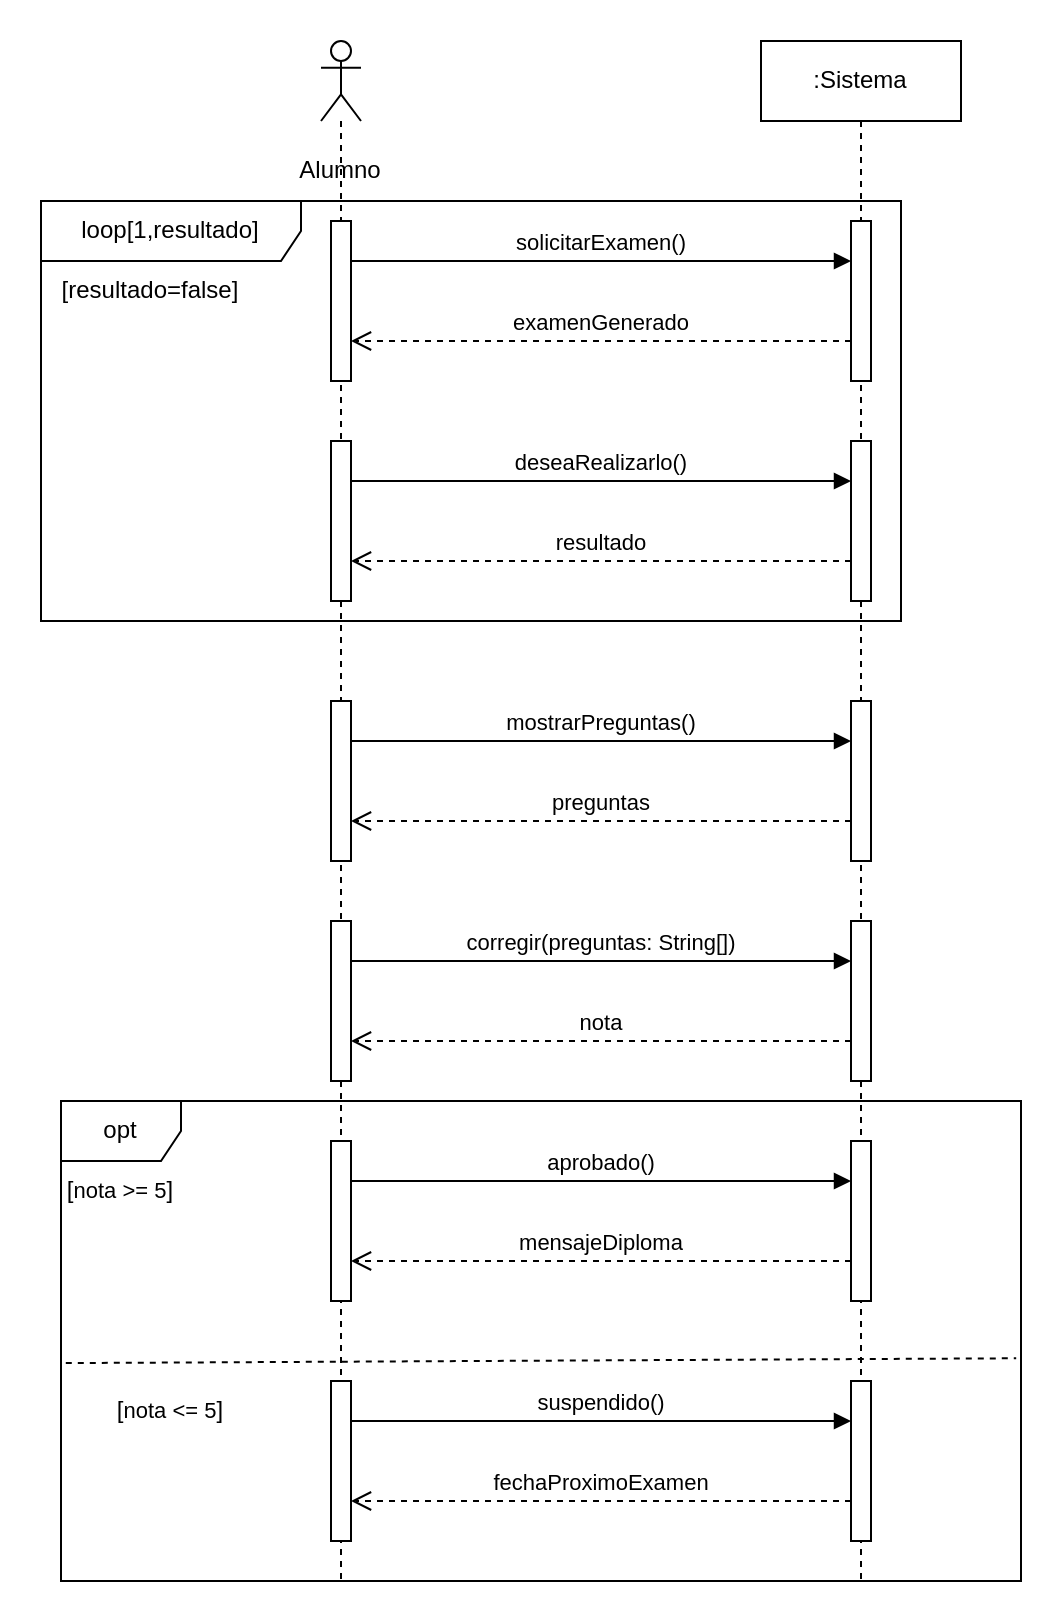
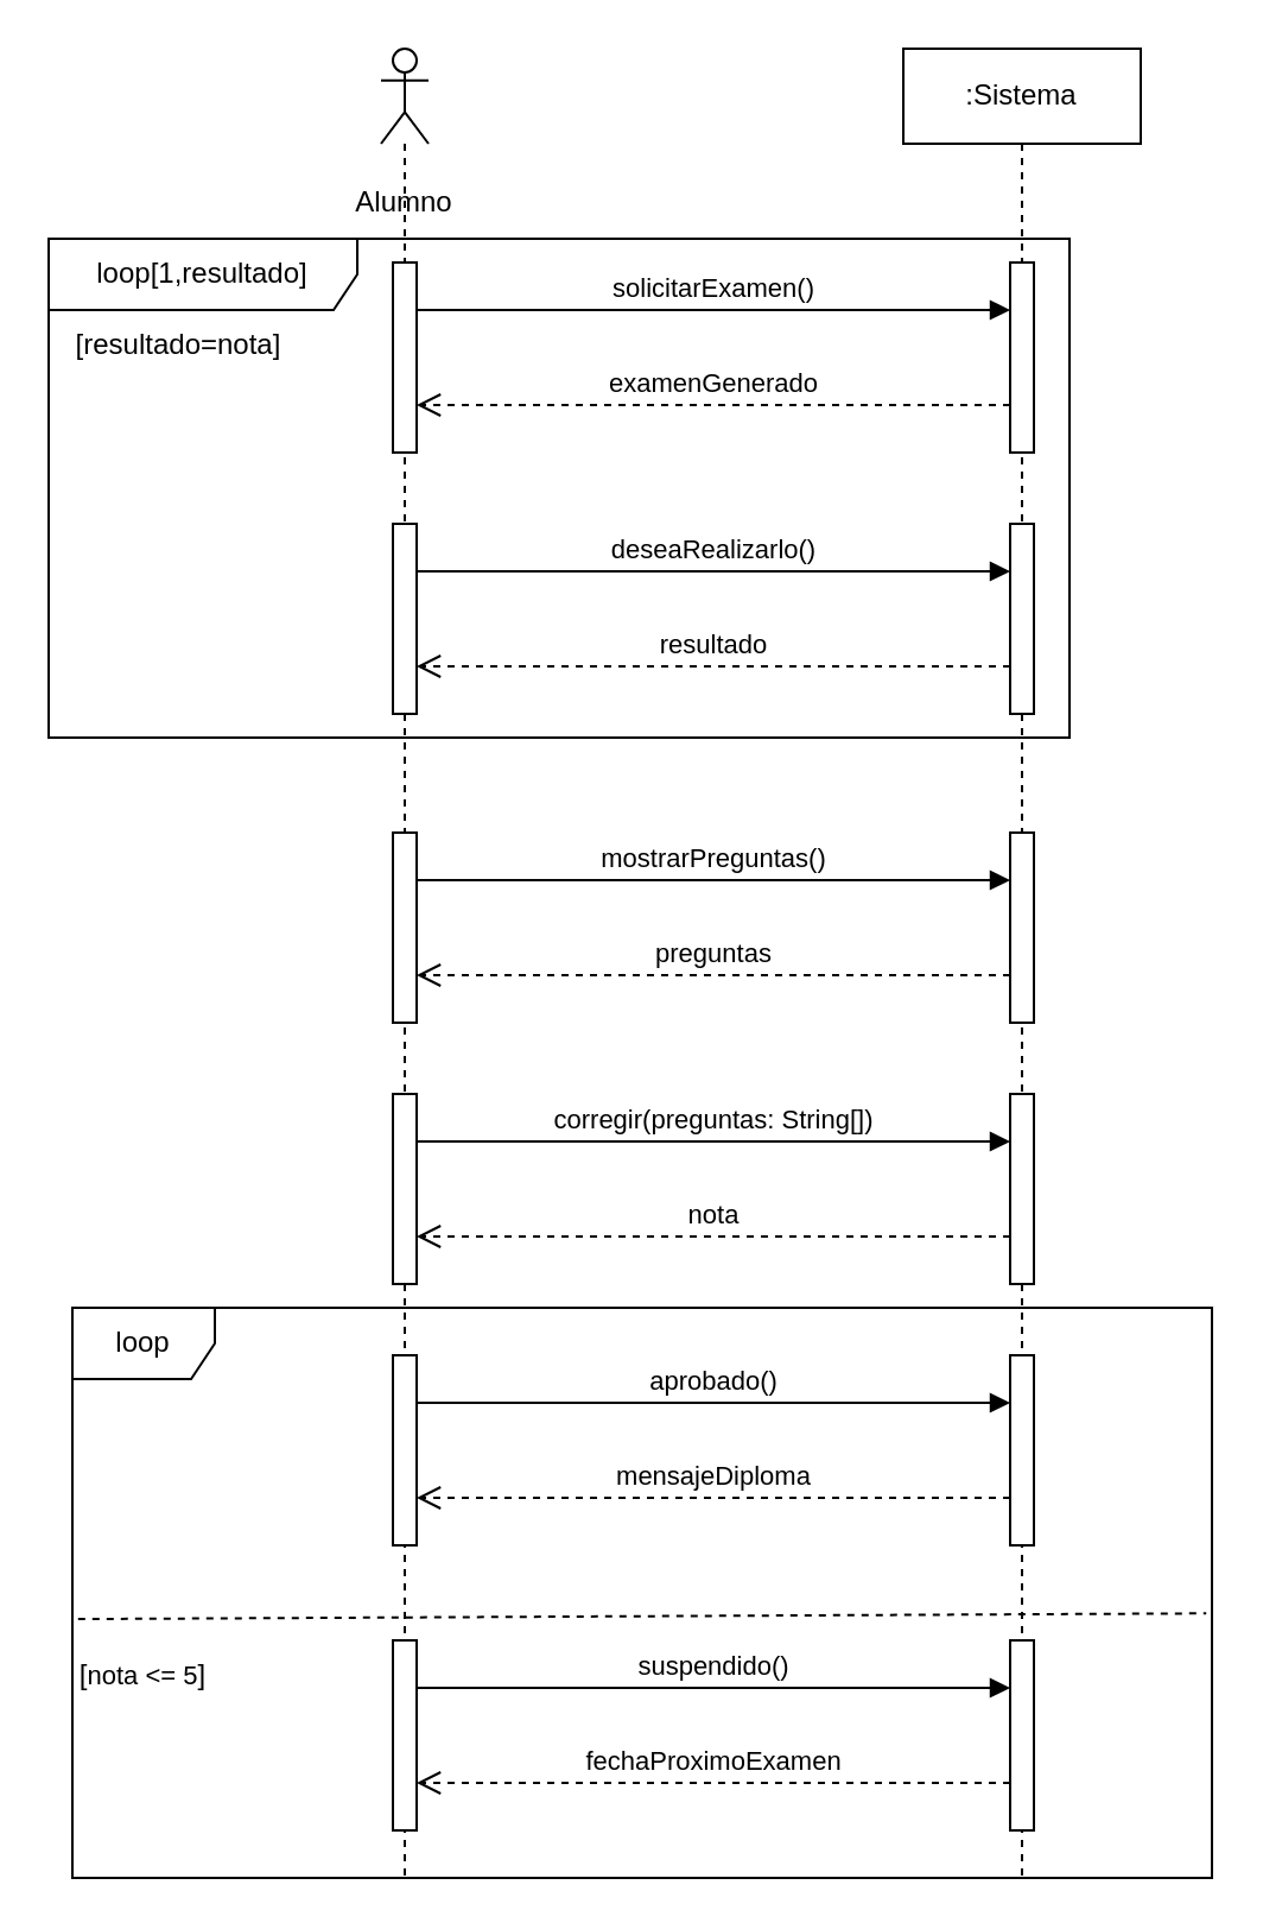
  <mxCell id="0" />
  <mxCell id="1" parent="0" />
  <mxCell id="2" value="" style="shape=umlLifeline;perimeter=lifelinePerimeter;whiteSpace=wrap;html=1;container=1;dropTarget=0;collapsible=0;recursiveResize=0;outlineConnect=0;portConstraint=eastwest;newEdgeStyle={&quot;curved&quot;:0,&quot;rounded&quot;:0};participant=umlActor;" vertex="1" parent="1"><mxGeometry x="160" y="20" width="20" height="770" as="geometry" /></mxCell>
  <mxCell id="3" value="" style="html=1;points=[[0,0,0,0,5],[0,1,0,0,-5],[1,0,0,0,5],[1,1,0,0,-5]];perimeter=orthogonalPerimeter;outlineConnect=0;targetShapes=umlLifeline;portConstraint=eastwest;newEdgeStyle={&quot;curved&quot;:0,&quot;rounded&quot;:0};" vertex="1" parent="2"><mxGeometry x="5" y="90" width="10" height="80" as="geometry" /></mxCell>
  <mxCell id="4" value="" style="html=1;points=[[0,0,0,0,5],[0,1,0,0,-5],[1,0,0,0,5],[1,1,0,0,-5]];perimeter=orthogonalPerimeter;outlineConnect=0;targetShapes=umlLifeline;portConstraint=eastwest;newEdgeStyle={&quot;curved&quot;:0,&quot;rounded&quot;:0};" vertex="1" parent="2"><mxGeometry x="5" y="200" width="10" height="80" as="geometry" /></mxCell>
  <mxCell id="5" value="" style="html=1;points=[[0,0,0,0,5],[0,1,0,0,-5],[1,0,0,0,5],[1,1,0,0,-5]];perimeter=orthogonalPerimeter;outlineConnect=0;targetShapes=umlLifeline;portConstraint=eastwest;newEdgeStyle={&quot;curved&quot;:0,&quot;rounded&quot;:0};" vertex="1" parent="2"><mxGeometry x="5" y="330" width="10" height="80" as="geometry" /></mxCell>
  <mxCell id="6" value=":Sistema" style="shape=umlLifeline;perimeter=lifelinePerimeter;whiteSpace=wrap;html=1;container=1;dropTarget=0;collapsible=0;recursiveResize=0;outlineConnect=0;portConstraint=eastwest;newEdgeStyle={&quot;curved&quot;:0,&quot;rounded&quot;:0};" vertex="1" parent="1"><mxGeometry x="380" y="20" width="100" height="770" as="geometry" /></mxCell>
  <mxCell id="7" value="" style="html=1;points=[[0,0,0,0,5],[0,1,0,0,-5],[1,0,0,0,5],[1,1,0,0,-5]];perimeter=orthogonalPerimeter;outlineConnect=0;targetShapes=umlLifeline;portConstraint=eastwest;newEdgeStyle={&quot;curved&quot;:0,&quot;rounded&quot;:0};" vertex="1" parent="6"><mxGeometry x="45" y="90" width="10" height="80" as="geometry" /></mxCell>
  <mxCell id="8" value="Alumno" style="text;html=1;align=center;verticalAlign=middle;whiteSpace=wrap;rounded=0;" vertex="1" parent="1"><mxGeometry x="140" y="70" width="60" height="30" as="geometry" /></mxCell>
  <mxCell id="9" value="solicitarExamen()" style="html=1;verticalAlign=bottom;endArrow=block;curved=0;rounded=0;" edge="1" parent="1"><mxGeometry width="80" relative="1" as="geometry"><mxPoint x="175" y="130" as="sourcePoint" /><mxPoint x="425" y="130" as="targetPoint" /></mxGeometry></mxCell>
  <mxCell id="10" value="examenGenerado" style="html=1;verticalAlign=bottom;endArrow=open;dashed=1;endSize=8;curved=0;rounded=0;" edge="1" parent="1"><mxGeometry relative="1" as="geometry"><mxPoint x="425" y="170" as="sourcePoint" /><mxPoint x="175" y="170" as="targetPoint" /></mxGeometry></mxCell>
  <mxCell id="11" value="" style="html=1;points=[[0,0,0,0,5],[0,1,0,0,-5],[1,0,0,0,5],[1,1,0,0,-5]];perimeter=orthogonalPerimeter;outlineConnect=0;targetShapes=umlLifeline;portConstraint=eastwest;newEdgeStyle={&quot;curved&quot;:0,&quot;rounded&quot;:0};" vertex="1" parent="1"><mxGeometry x="425" y="220" width="10" height="80" as="geometry" /></mxCell>
  <mxCell id="12" value="deseaRealizarlo()" style="html=1;verticalAlign=bottom;endArrow=block;curved=0;rounded=0;" edge="1" parent="1"><mxGeometry width="80" relative="1" as="geometry"><mxPoint x="175" y="240" as="sourcePoint" /><mxPoint x="425" y="240" as="targetPoint" /></mxGeometry></mxCell>
  <mxCell id="13" value="resultado" style="html=1;verticalAlign=bottom;endArrow=open;dashed=1;endSize=8;curved=0;rounded=0;" edge="1" parent="1"><mxGeometry relative="1" as="geometry"><mxPoint x="425" y="280" as="sourcePoint" /><mxPoint x="175" y="280" as="targetPoint" /></mxGeometry></mxCell>
  <mxCell id="14" value="loop[1,resultado]" style="shape=umlFrame;whiteSpace=wrap;html=1;pointerEvents=0;width=130;height=30;" vertex="1" parent="1"><mxGeometry x="20" y="100" width="430" height="210" as="geometry" /></mxCell>
- <mxCell id="15" value="[resultado=false]" style="text;html=1;align=center;verticalAlign=middle;whiteSpace=wrap;rounded=0;" vertex="1" parent="1"><mxGeometry x="20" y="130" width="110" height="30" as="geometry" /></mxCell>
+ <mxCell id="15" value="[resultado=nota]" style="text;html=1;align=center;verticalAlign=middle;whiteSpace=wrap;rounded=0;" vertex="1" parent="1"><mxGeometry x="20" y="130" width="110" height="30" as="geometry" /></mxCell>
  <mxCell id="16" value="" style="html=1;points=[[0,0,0,0,5],[0,1,0,0,-5],[1,0,0,0,5],[1,1,0,0,-5]];perimeter=orthogonalPerimeter;outlineConnect=0;targetShapes=umlLifeline;portConstraint=eastwest;newEdgeStyle={&quot;curved&quot;:0,&quot;rounded&quot;:0};" vertex="1" parent="1"><mxGeometry x="425" y="350" width="10" height="80" as="geometry" /></mxCell>
  <mxCell id="17" value="mostrarPreguntas()" style="html=1;verticalAlign=bottom;endArrow=block;curved=0;rounded=0;" edge="1" parent="1"><mxGeometry width="80" relative="1" as="geometry"><mxPoint x="175" y="370" as="sourcePoint" /><mxPoint x="425" y="370" as="targetPoint" /></mxGeometry></mxCell>
  <mxCell id="18" value="preguntas" style="html=1;verticalAlign=bottom;endArrow=open;dashed=1;endSize=8;curved=0;rounded=0;" edge="1" parent="1"><mxGeometry relative="1" as="geometry"><mxPoint x="425" y="410" as="sourcePoint" /><mxPoint x="175" y="410" as="targetPoint" /></mxGeometry></mxCell>
  <mxCell id="19" value="" style="html=1;points=[[0,0,0,0,5],[0,1,0,0,-5],[1,0,0,0,5],[1,1,0,0,-5]];perimeter=orthogonalPerimeter;outlineConnect=0;targetShapes=umlLifeline;portConstraint=eastwest;newEdgeStyle={&quot;curved&quot;:0,&quot;rounded&quot;:0};" vertex="1" parent="1"><mxGeometry x="165" y="460" width="10" height="80" as="geometry" /></mxCell>
  <mxCell id="20" value="" style="html=1;points=[[0,0,0,0,5],[0,1,0,0,-5],[1,0,0,0,5],[1,1,0,0,-5]];perimeter=orthogonalPerimeter;outlineConnect=0;targetShapes=umlLifeline;portConstraint=eastwest;newEdgeStyle={&quot;curved&quot;:0,&quot;rounded&quot;:0};" vertex="1" parent="1"><mxGeometry x="425" y="460" width="10" height="80" as="geometry" /></mxCell>
  <mxCell id="21" value="corregir(preguntas: String[])" style="html=1;verticalAlign=bottom;endArrow=block;curved=0;rounded=0;" edge="1" parent="1"><mxGeometry width="80" relative="1" as="geometry"><mxPoint x="175" y="480" as="sourcePoint" /><mxPoint x="425" y="480" as="targetPoint" /></mxGeometry></mxCell>
  <mxCell id="22" value="nota" style="html=1;verticalAlign=bottom;endArrow=open;dashed=1;endSize=8;curved=0;rounded=0;" edge="1" parent="1"><mxGeometry relative="1" as="geometry"><mxPoint x="425" y="520" as="sourcePoint" /><mxPoint x="175" y="520" as="targetPoint" /></mxGeometry></mxCell>
  <mxCell id="23" value="" style="html=1;points=[[0,0,0,0,5],[0,1,0,0,-5],[1,0,0,0,5],[1,1,0,0,-5]];perimeter=orthogonalPerimeter;outlineConnect=0;targetShapes=umlLifeline;portConstraint=eastwest;newEdgeStyle={&quot;curved&quot;:0,&quot;rounded&quot;:0};" vertex="1" parent="1"><mxGeometry x="165" y="570" width="10" height="80" as="geometry" /></mxCell>
  <mxCell id="24" value="" style="html=1;points=[[0,0,0,0,5],[0,1,0,0,-5],[1,0,0,0,5],[1,1,0,0,-5]];perimeter=orthogonalPerimeter;outlineConnect=0;targetShapes=umlLifeline;portConstraint=eastwest;newEdgeStyle={&quot;curved&quot;:0,&quot;rounded&quot;:0};" vertex="1" parent="1"><mxGeometry x="165" y="690" width="10" height="80" as="geometry" /></mxCell>
  <mxCell id="25" value="" style="html=1;points=[[0,0,0,0,5],[0,1,0,0,-5],[1,0,0,0,5],[1,1,0,0,-5]];perimeter=orthogonalPerimeter;outlineConnect=0;targetShapes=umlLifeline;portConstraint=eastwest;newEdgeStyle={&quot;curved&quot;:0,&quot;rounded&quot;:0};" vertex="1" parent="1"><mxGeometry x="425" y="690" width="10" height="80" as="geometry" /></mxCell>
  <mxCell id="26" value="" style="html=1;points=[[0,0,0,0,5],[0,1,0,0,-5],[1,0,0,0,5],[1,1,0,0,-5]];perimeter=orthogonalPerimeter;outlineConnect=0;targetShapes=umlLifeline;portConstraint=eastwest;newEdgeStyle={&quot;curved&quot;:0,&quot;rounded&quot;:0};" vertex="1" parent="1"><mxGeometry x="425" y="570" width="10" height="80" as="geometry" /></mxCell>
  <mxCell id="27" value="aprobado()" style="html=1;verticalAlign=bottom;endArrow=block;curved=0;rounded=0;" edge="1" parent="1"><mxGeometry width="80" relative="1" as="geometry"><mxPoint x="175" y="590" as="sourcePoint" /><mxPoint x="425" y="590" as="targetPoint" /></mxGeometry></mxCell>
  <mxCell id="28" value="mensajeDiploma" style="html=1;verticalAlign=bottom;endArrow=open;dashed=1;endSize=8;curved=0;rounded=0;" edge="1" parent="1"><mxGeometry relative="1" as="geometry"><mxPoint x="425" y="630" as="sourcePoint" /><mxPoint x="175" y="630" as="targetPoint" /></mxGeometry></mxCell>
  <mxCell id="29" value="suspendido()" style="html=1;verticalAlign=bottom;endArrow=block;curved=0;rounded=0;" edge="1" parent="1"><mxGeometry width="80" relative="1" as="geometry"><mxPoint x="175" y="710" as="sourcePoint" /><mxPoint x="425" y="710" as="targetPoint" /></mxGeometry></mxCell>
  <mxCell id="30" value="fechaProximoExamen" style="html=1;verticalAlign=bottom;endArrow=open;dashed=1;endSize=8;curved=0;rounded=0;" edge="1" parent="1"><mxGeometry relative="1" as="geometry"><mxPoint x="425" y="750" as="sourcePoint" /><mxPoint x="175" y="750" as="targetPoint" /></mxGeometry></mxCell>
- <mxCell id="31" value="opt" style="shape=umlFrame;whiteSpace=wrap;html=1;pointerEvents=0;" vertex="1" parent="1"><mxGeometry x="30" y="550" width="480" height="240" as="geometry" /></mxCell>
+ <mxCell id="31" value="loop" style="shape=umlFrame;whiteSpace=wrap;html=1;pointerEvents=0;" vertex="1" parent="1"><mxGeometry x="30" y="550" width="480" height="240" as="geometry" /></mxCell>
  <mxCell id="32" value="" style="endArrow=none;dashed=1;html=1;rounded=0;exitX=0.005;exitY=0.546;exitDx=0;exitDy=0;exitPerimeter=0;entryX=0.995;entryY=0.536;entryDx=0;entryDy=0;entryPerimeter=0;" edge="1" parent="1" source="31" target="31"><mxGeometry width="50" height="50" relative="1" as="geometry"><mxPoint x="240" y="620" as="sourcePoint" /><mxPoint x="290" y="570" as="targetPoint" /></mxGeometry></mxCell>
- <mxCell id="33" value="[&lt;span style=&quot;font-size: 11px; text-wrap-mode: nowrap; background-color: rgb(255, 255, 255);&quot;&gt;nota &amp;gt;= 5&lt;/span&gt;]" style="text;html=1;align=center;verticalAlign=middle;whiteSpace=wrap;rounded=0;" vertex="1" parent="1"><mxGeometry x="30" y="580" width="60" height="30" as="geometry" /></mxCell>
- <mxCell id="34" value="[&lt;span style=&quot;font-size: 11px; text-wrap-mode: nowrap; background-color: rgb(255, 255, 255);&quot;&gt;nota &amp;lt;= 5&lt;/span&gt;]" style="text;html=1;align=center;verticalAlign=middle;whiteSpace=wrap;rounded=0;" vertex="1" parent="1"><mxGeometry x="55" y="690" width="60" height="30" as="geometry" /></mxCell>
+ <mxCell id="34" value="[&lt;span style=&quot;font-size: 11px; text-wrap-mode: nowrap; background-color: rgb(255, 255, 255);&quot;&gt;nota &amp;lt;= 5&lt;/span&gt;]" style="text;html=1;align=center;verticalAlign=middle;whiteSpace=wrap;rounded=0;" vertex="1" parent="1"><mxGeometry x="30" y="690" width="60" height="30" as="geometry" /></mxCell>
